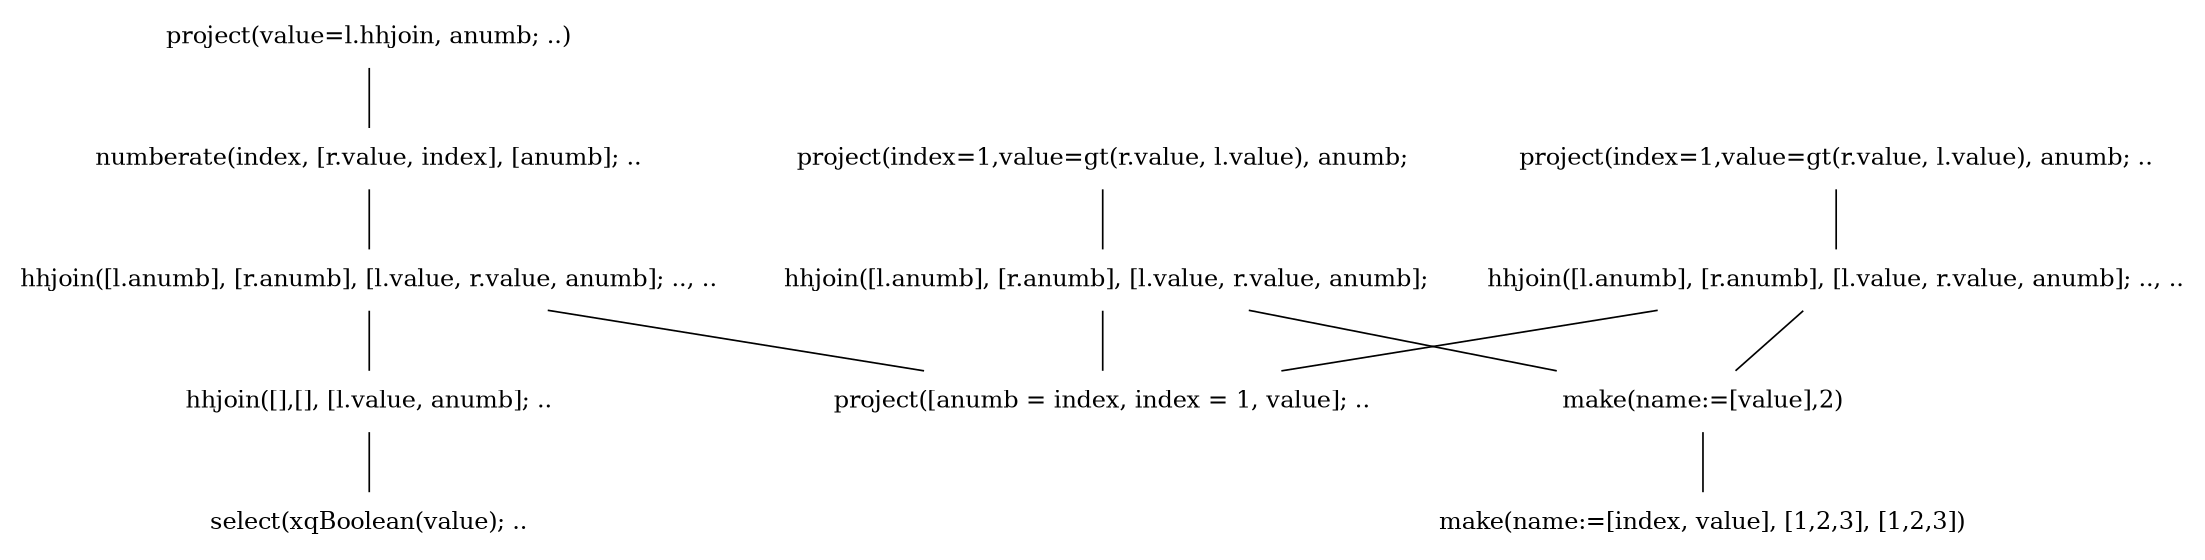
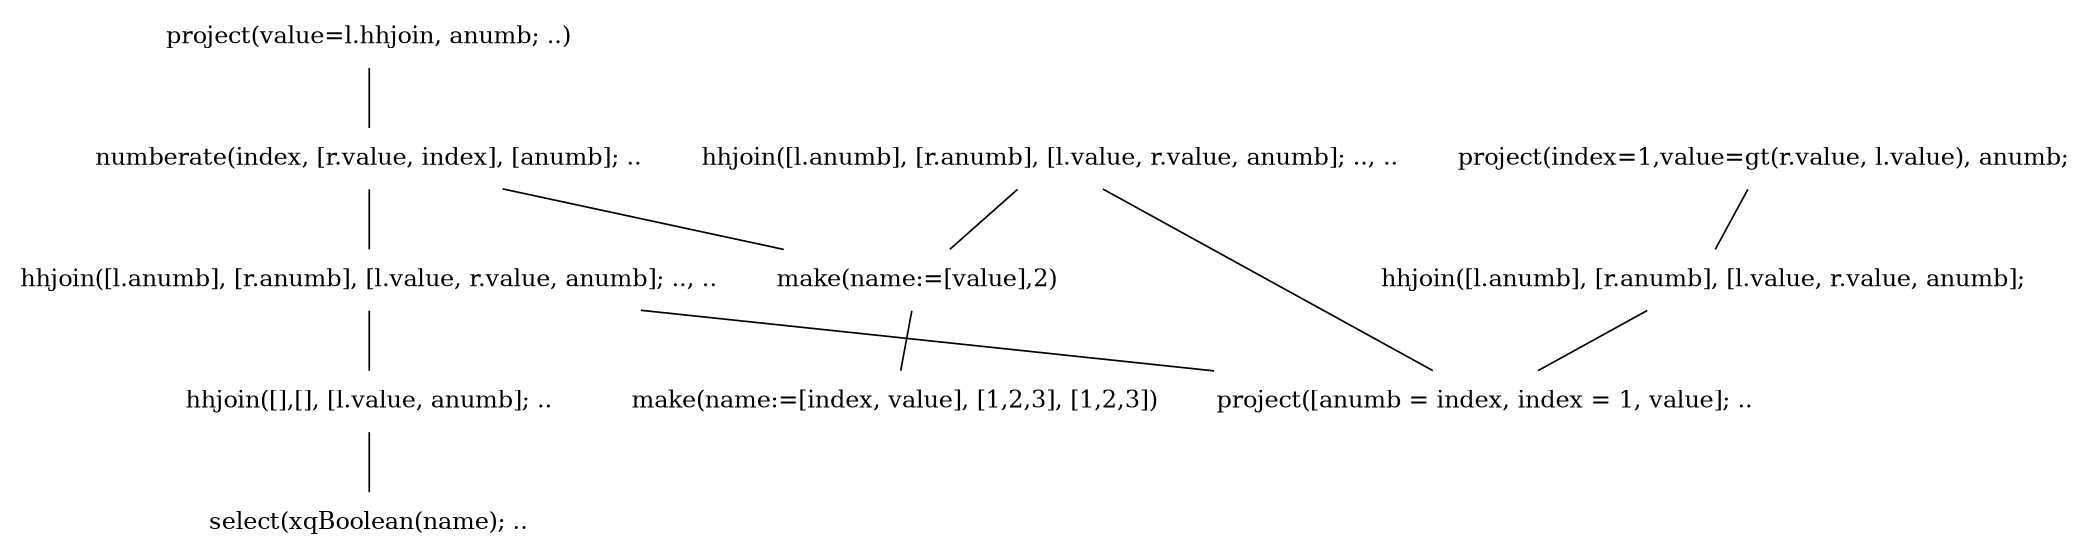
  digraph {
    node [shape=plaintext]
    edge [arrowhead=none arrowtail=none color=black dir=both fontcolor=black fontname=Helvetica weight=1]
    n1 [label="project([anumb = index, index = 1, value]; .."]
    n2 [label="make(name:=[index, value], [1,2,3], [1,2,3])"]
    n3 [label="make(name:=[value],2)"]
    n4 [label="project(value=l.hhjoin, anumb; ..)"]
    n5 [label="numberate(index, [r.value, index], [anumb]; .."]
    n6 [label="hhjoin([l.anumb], [r.anumb], [l.value, r.value, anumb]; .., .."]
    n7 [label="hhjoin([],[], [l.value, anumb]; .."]
-   n8 [label="select(xqBoolean(value); .."]
-   n9 [label="project(index=1,value=gt(r.value, l.value), anumb; .."]
+   n8 [label="select(xqBoolean(name); .."]
    n10 [label="hhjoin([l.anumb], [r.anumb], [l.value, r.value, anumb]; .., .."]
    n11 [label="project(index=1,value=gt(r.value, l.value), anumb;"]
    n12 [label=" hhjoin([l.anumb], [r.anumb], [l.value, r.value, anumb];"]
    n3 -> n2
    n4 -> n5
    n5 -> n6
    n6 -> n1
    n6 -> n7
    n7 -> n8
-   n9 -> n10
    n10 -> n1
    n10 -> n3
    n11 -> n12
    n12 -> n1
-   n12 -> n3
+   n5 -> n3
  }
